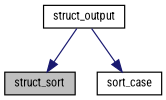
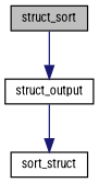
  digraph {
    fontname="Roboto Condensed"
    rankdir=TB
    node [color=black fillcolor=white fontname="Roboto Condensed" fontsize=10 shape=record style=filled]
    edge [color=midnightblue fontname="Roboto Condensed" fontsize=10 labelfontname=Helvetica labelfontsize=10 style=solid]
    n1 [fillcolor=grey75 fontcolor=black height=0.2 label=struct_sort width=0.4]
    n2 [height=0.2 label=struct_output width=0.4]
-   n3 [height=0.2 label=sort_case width=0.4]
-   n2 -> n1
+   n3 [height=0.2 label=sort_struct width=0.4]
+   n1 -> n2
    n2 -> n3
  }
